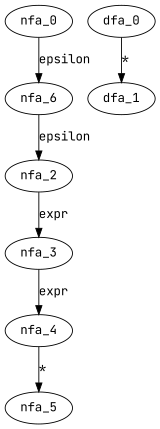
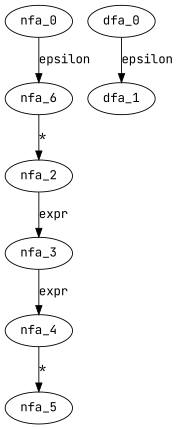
  digraph {
    fontname="JetBrains Mono"
    node [fontname="JetBrains Mono"]
    edge [fontname="JetBrains Mono"]
    nfa_0
    n2 [label=nfa_6]
    nfa_2
    nfa_3
    nfa_4
    nfa_5
    dfa_0
    dfa_1
    subgraph sub_1 {
      nfa_0
      n2
      nfa_2
      nfa_3
      nfa_4
      nfa_5
    }
    subgraph sub_2 {
      dfa_0
      dfa_1
    }
    nfa_0 -> n2 [label=epsilon]
-   n2 -> nfa_2 [label=epsilon]
+   n2 -> nfa_2 [label="*"]
    nfa_2 -> nfa_3 [label=expr]
    nfa_3 -> nfa_4 [label=expr]
    nfa_4 -> nfa_5 [label="*"]
-   dfa_0 -> dfa_1 [label="*"]
+   dfa_0 -> dfa_1 [label=epsilon]
  }
